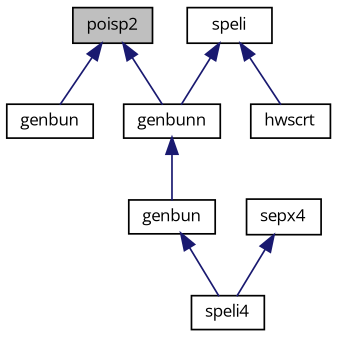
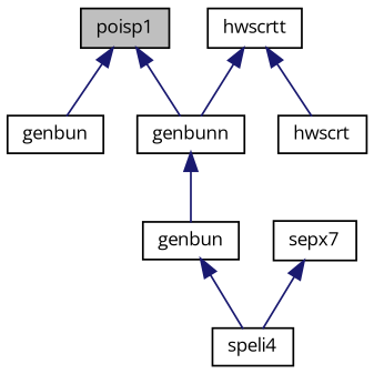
  digraph {
    fontname="Open Sans"
    rankdir=TB
    node [color=black fillcolor=white fontname="Open Sans" fontsize=10 shape=record style=filled]
    edge [color=midnightblue dir=back fontname="Open Sans" fontsize=10 labelfontname=Helvetica labelfontsize=10 style=solid]
-   n1 [fillcolor=grey75 fontcolor=black height=0.2 label=poisp2 width=0.4]
+   n1 [fillcolor=grey75 fontcolor=black height=0.2 label=poisp1 width=0.4]
    n2 [height=0.2 label=genbunn width=0.4]
    n3 [height=0.2 label=genbun width=0.4]
    n4 [height=0.2 label=genbun width=0.4]
    n5 [height=0.2 label=speli4 width=0.4]
-   n6 [height=0.2 label=speli width=0.4]
+   n6 [height=0.2 label=hwscrtt width=0.4]
    n7 [height=0.2 label=hwscrt width=0.4]
-   n8 [height=0.2 label=sepx4 width=0.4]
+   n8 [height=0.2 label=sepx7 width=0.4]
    n1 -> n2
    n1 -> n3
    n2 -> n4
    n4 -> n5
    n6 -> n2
    n6 -> n7
    n8 -> n5
  }
